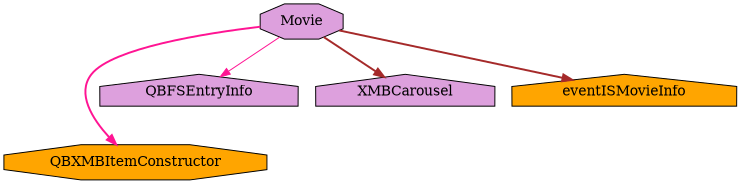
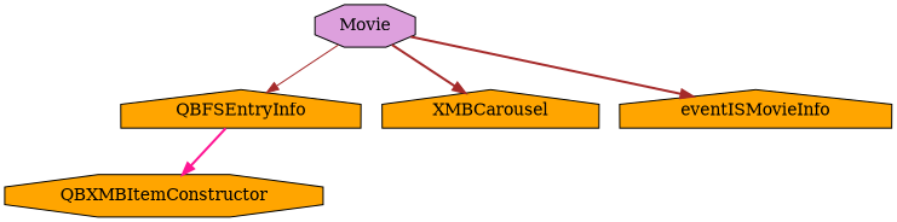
  digraph {
    node [fillcolor=plum shape=house style=filled]
    edge [color=deeppink style=bold]
    n1 [label=Movie root=true shape=octagon]
    QBXMBItemConstructor [fillcolor=orange shape=octagon]
-   QBFSEntryInfo
-   XMBCarousel
+   QBFSEntryInfo [fillcolor=orange]
+   XMBCarousel [fillcolor=orange]
    eventISMovieInfo [fillcolor=orange]
-   n1 -> QBXMBItemConstructor
-   n1 -> QBFSEntryInfo [style=solid]
+   QBFSEntryInfo -> QBXMBItemConstructor
+   n1 -> QBFSEntryInfo [color=brown style=solid]
    n1 -> XMBCarousel [color=brown]
    n1 -> eventISMovieInfo [color=brown]
  }
